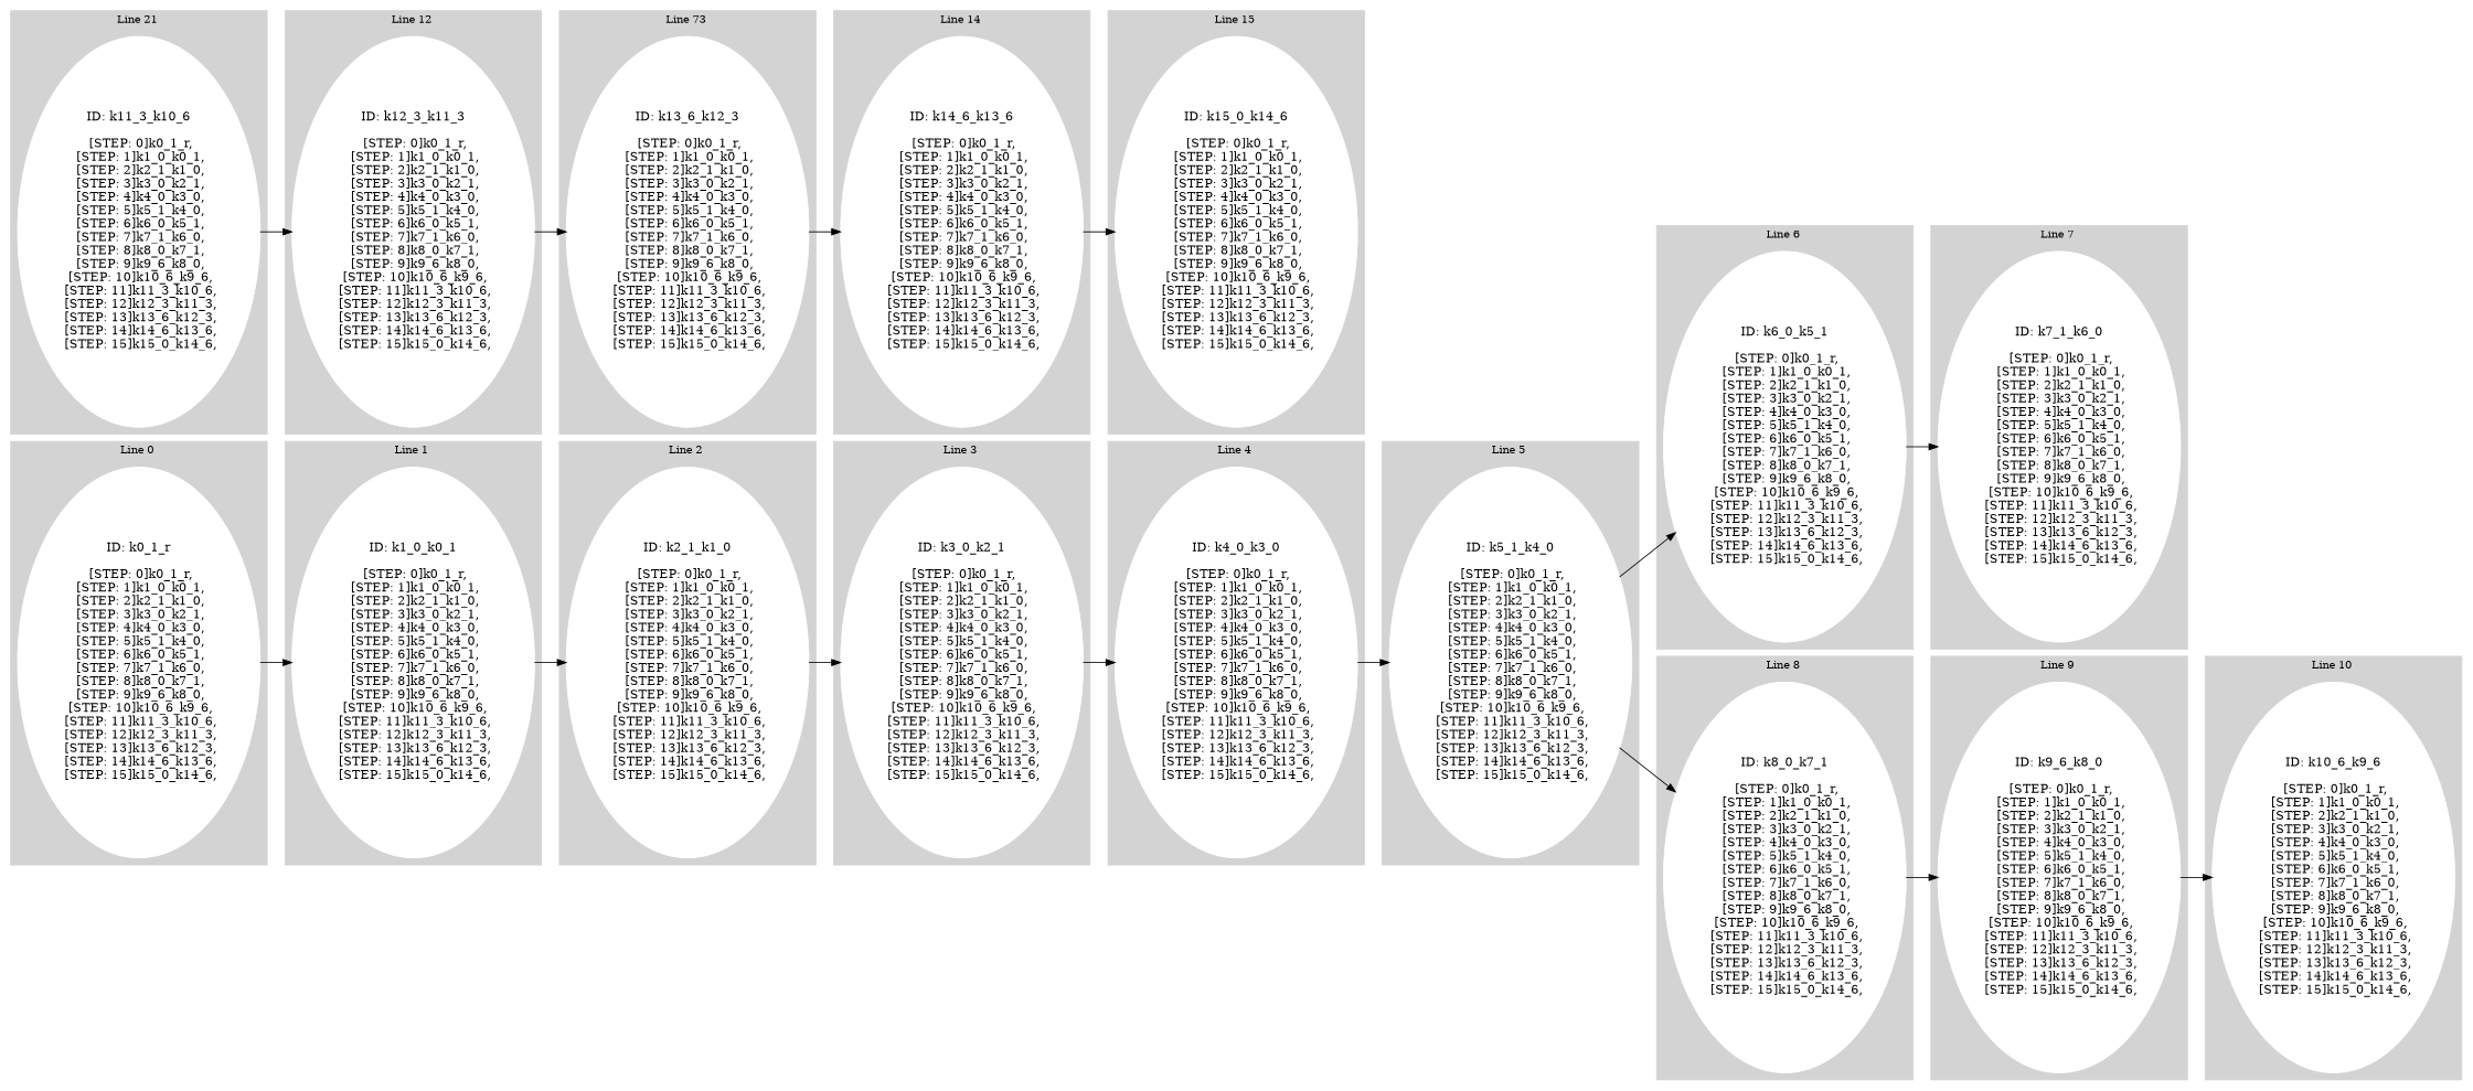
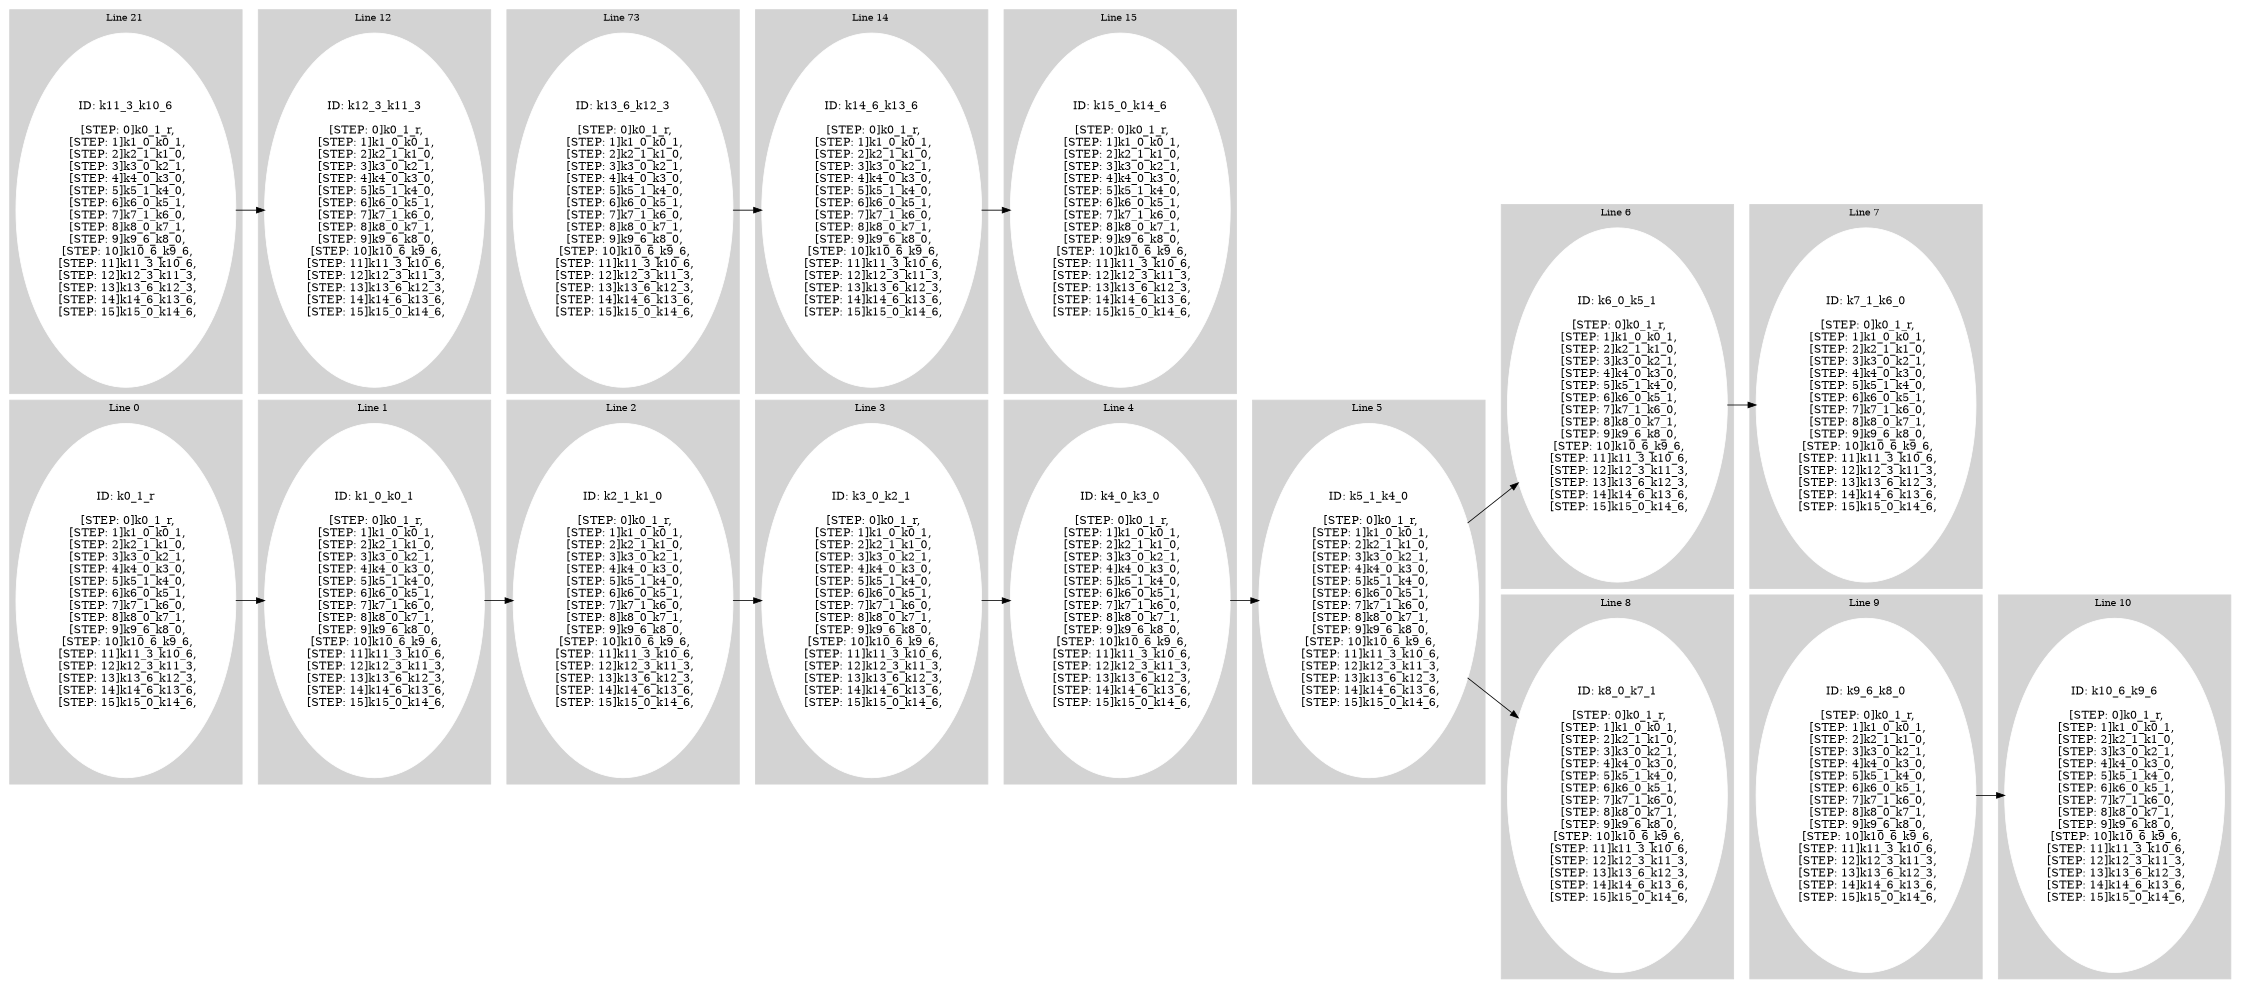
  digraph {
    compound="true "
    rankdir=LR
    node [color=white style=filled]
    n1 [label=<<BR /> ID: k1_0_k0_1 <BR /> <BR /> [STEP: 0]k0_1_r,<BR /> [STEP: 1]k1_0_k0_1,<BR /> [STEP: 2]k2_1_k1_0,<BR /> [STEP: 3]k3_0_k2_1,<BR /> [STEP: 4]k4_0_k3_0,<BR /> [STEP: 5]k5_1_k4_0,<BR /> [STEP: 6]k6_0_k5_1,<BR /> [STEP: 7]k7_1_k6_0,<BR /> [STEP: 8]k8_0_k7_1,<BR /> [STEP: 9]k9_6_k8_0,<BR /> [STEP: 10]k10_6_k9_6,<BR /> [STEP: 11]k11_3_k10_6,<BR /> [STEP: 12]k12_3_k11_3,<BR /> [STEP: 13]k13_6_k12_3,<BR /> [STEP: 14]k14_6_k13_6,<BR /> [STEP: 15]k15_0_k14_6,<BR /> >]
    n2 [label=<<BR /> ID: k0_1_r <BR /> <BR /> [STEP: 0]k0_1_r,<BR /> [STEP: 1]k1_0_k0_1,<BR /> [STEP: 2]k2_1_k1_0,<BR /> [STEP: 3]k3_0_k2_1,<BR /> [STEP: 4]k4_0_k3_0,<BR /> [STEP: 5]k5_1_k4_0,<BR /> [STEP: 6]k6_0_k5_1,<BR /> [STEP: 7]k7_1_k6_0,<BR /> [STEP: 8]k8_0_k7_1,<BR /> [STEP: 9]k9_6_k8_0,<BR /> [STEP: 10]k10_6_k9_6,<BR /> [STEP: 11]k11_3_k10_6,<BR /> [STEP: 12]k12_3_k11_3,<BR /> [STEP: 13]k13_6_k12_3,<BR /> [STEP: 14]k14_6_k13_6,<BR /> [STEP: 15]k15_0_k14_6,<BR /> >]
    n3 [label=<<BR /> ID: k2_1_k1_0 <BR /> <BR /> [STEP: 0]k0_1_r,<BR /> [STEP: 1]k1_0_k0_1,<BR /> [STEP: 2]k2_1_k1_0,<BR /> [STEP: 3]k3_0_k2_1,<BR /> [STEP: 4]k4_0_k3_0,<BR /> [STEP: 5]k5_1_k4_0,<BR /> [STEP: 6]k6_0_k5_1,<BR /> [STEP: 7]k7_1_k6_0,<BR /> [STEP: 8]k8_0_k7_1,<BR /> [STEP: 9]k9_6_k8_0,<BR /> [STEP: 10]k10_6_k9_6,<BR /> [STEP: 11]k11_3_k10_6,<BR /> [STEP: 12]k12_3_k11_3,<BR /> [STEP: 13]k13_6_k12_3,<BR /> [STEP: 14]k14_6_k13_6,<BR /> [STEP: 15]k15_0_k14_6,<BR /> >]
    n4 [label=<<BR /> ID: k3_0_k2_1 <BR /> <BR /> [STEP: 0]k0_1_r,<BR /> [STEP: 1]k1_0_k0_1,<BR /> [STEP: 2]k2_1_k1_0,<BR /> [STEP: 3]k3_0_k2_1,<BR /> [STEP: 4]k4_0_k3_0,<BR /> [STEP: 5]k5_1_k4_0,<BR /> [STEP: 6]k6_0_k5_1,<BR /> [STEP: 7]k7_1_k6_0,<BR /> [STEP: 8]k8_0_k7_1,<BR /> [STEP: 9]k9_6_k8_0,<BR /> [STEP: 10]k10_6_k9_6,<BR /> [STEP: 11]k11_3_k10_6,<BR /> [STEP: 12]k12_3_k11_3,<BR /> [STEP: 13]k13_6_k12_3,<BR /> [STEP: 14]k14_6_k13_6,<BR /> [STEP: 15]k15_0_k14_6,<BR /> >]
    n5 [label=<<BR /> ID: k4_0_k3_0 <BR /> <BR /> [STEP: 0]k0_1_r,<BR /> [STEP: 1]k1_0_k0_1,<BR /> [STEP: 2]k2_1_k1_0,<BR /> [STEP: 3]k3_0_k2_1,<BR /> [STEP: 4]k4_0_k3_0,<BR /> [STEP: 5]k5_1_k4_0,<BR /> [STEP: 6]k6_0_k5_1,<BR /> [STEP: 7]k7_1_k6_0,<BR /> [STEP: 8]k8_0_k7_1,<BR /> [STEP: 9]k9_6_k8_0,<BR /> [STEP: 10]k10_6_k9_6,<BR /> [STEP: 11]k11_3_k10_6,<BR /> [STEP: 12]k12_3_k11_3,<BR /> [STEP: 13]k13_6_k12_3,<BR /> [STEP: 14]k14_6_k13_6,<BR /> [STEP: 15]k15_0_k14_6,<BR /> >]
    n6 [label=<<BR /> ID: k5_1_k4_0 <BR /> <BR /> [STEP: 0]k0_1_r,<BR /> [STEP: 1]k1_0_k0_1,<BR /> [STEP: 2]k2_1_k1_0,<BR /> [STEP: 3]k3_0_k2_1,<BR /> [STEP: 4]k4_0_k3_0,<BR /> [STEP: 5]k5_1_k4_0,<BR /> [STEP: 6]k6_0_k5_1,<BR /> [STEP: 7]k7_1_k6_0,<BR /> [STEP: 8]k8_0_k7_1,<BR /> [STEP: 9]k9_6_k8_0,<BR /> [STEP: 10]k10_6_k9_6,<BR /> [STEP: 11]k11_3_k10_6,<BR /> [STEP: 12]k12_3_k11_3,<BR /> [STEP: 13]k13_6_k12_3,<BR /> [STEP: 14]k14_6_k13_6,<BR /> [STEP: 15]k15_0_k14_6,<BR /> >]
    n7 [label=<<BR /> ID: k6_0_k5_1 <BR /> <BR /> [STEP: 0]k0_1_r,<BR /> [STEP: 1]k1_0_k0_1,<BR /> [STEP: 2]k2_1_k1_0,<BR /> [STEP: 3]k3_0_k2_1,<BR /> [STEP: 4]k4_0_k3_0,<BR /> [STEP: 5]k5_1_k4_0,<BR /> [STEP: 6]k6_0_k5_1,<BR /> [STEP: 7]k7_1_k6_0,<BR /> [STEP: 8]k8_0_k7_1,<BR /> [STEP: 9]k9_6_k8_0,<BR /> [STEP: 10]k10_6_k9_6,<BR /> [STEP: 11]k11_3_k10_6,<BR /> [STEP: 12]k12_3_k11_3,<BR /> [STEP: 13]k13_6_k12_3,<BR /> [STEP: 14]k14_6_k13_6,<BR /> [STEP: 15]k15_0_k14_6,<BR /> >]
    n8 [label=<<BR /> ID: k7_1_k6_0 <BR /> <BR /> [STEP: 0]k0_1_r,<BR /> [STEP: 1]k1_0_k0_1,<BR /> [STEP: 2]k2_1_k1_0,<BR /> [STEP: 3]k3_0_k2_1,<BR /> [STEP: 4]k4_0_k3_0,<BR /> [STEP: 5]k5_1_k4_0,<BR /> [STEP: 6]k6_0_k5_1,<BR /> [STEP: 7]k7_1_k6_0,<BR /> [STEP: 8]k8_0_k7_1,<BR /> [STEP: 9]k9_6_k8_0,<BR /> [STEP: 10]k10_6_k9_6,<BR /> [STEP: 11]k11_3_k10_6,<BR /> [STEP: 12]k12_3_k11_3,<BR /> [STEP: 13]k13_6_k12_3,<BR /> [STEP: 14]k14_6_k13_6,<BR /> [STEP: 15]k15_0_k14_6,<BR /> >]
    n9 [label=<<BR /> ID: k8_0_k7_1 <BR /> <BR /> [STEP: 0]k0_1_r,<BR /> [STEP: 1]k1_0_k0_1,<BR /> [STEP: 2]k2_1_k1_0,<BR /> [STEP: 3]k3_0_k2_1,<BR /> [STEP: 4]k4_0_k3_0,<BR /> [STEP: 5]k5_1_k4_0,<BR /> [STEP: 6]k6_0_k5_1,<BR /> [STEP: 7]k7_1_k6_0,<BR /> [STEP: 8]k8_0_k7_1,<BR /> [STEP: 9]k9_6_k8_0,<BR /> [STEP: 10]k10_6_k9_6,<BR /> [STEP: 11]k11_3_k10_6,<BR /> [STEP: 12]k12_3_k11_3,<BR /> [STEP: 13]k13_6_k12_3,<BR /> [STEP: 14]k14_6_k13_6,<BR /> [STEP: 15]k15_0_k14_6,<BR /> >]
    n10 [label=<<BR /> ID: k9_6_k8_0 <BR /> <BR /> [STEP: 0]k0_1_r,<BR /> [STEP: 1]k1_0_k0_1,<BR /> [STEP: 2]k2_1_k1_0,<BR /> [STEP: 3]k3_0_k2_1,<BR /> [STEP: 4]k4_0_k3_0,<BR /> [STEP: 5]k5_1_k4_0,<BR /> [STEP: 6]k6_0_k5_1,<BR /> [STEP: 7]k7_1_k6_0,<BR /> [STEP: 8]k8_0_k7_1,<BR /> [STEP: 9]k9_6_k8_0,<BR /> [STEP: 10]k10_6_k9_6,<BR /> [STEP: 11]k11_3_k10_6,<BR /> [STEP: 12]k12_3_k11_3,<BR /> [STEP: 13]k13_6_k12_3,<BR /> [STEP: 14]k14_6_k13_6,<BR /> [STEP: 15]k15_0_k14_6,<BR /> >]
    n11 [label=<<BR /> ID: k10_6_k9_6 <BR /> <BR /> [STEP: 0]k0_1_r,<BR /> [STEP: 1]k1_0_k0_1,<BR /> [STEP: 2]k2_1_k1_0,<BR /> [STEP: 3]k3_0_k2_1,<BR /> [STEP: 4]k4_0_k3_0,<BR /> [STEP: 5]k5_1_k4_0,<BR /> [STEP: 6]k6_0_k5_1,<BR /> [STEP: 7]k7_1_k6_0,<BR /> [STEP: 8]k8_0_k7_1,<BR /> [STEP: 9]k9_6_k8_0,<BR /> [STEP: 10]k10_6_k9_6,<BR /> [STEP: 11]k11_3_k10_6,<BR /> [STEP: 12]k12_3_k11_3,<BR /> [STEP: 13]k13_6_k12_3,<BR /> [STEP: 14]k14_6_k13_6,<BR /> [STEP: 15]k15_0_k14_6,<BR /> >]
    n12 [label=<<BR /> ID: k11_3_k10_6 <BR /> <BR /> [STEP: 0]k0_1_r,<BR /> [STEP: 1]k1_0_k0_1,<BR /> [STEP: 2]k2_1_k1_0,<BR /> [STEP: 3]k3_0_k2_1,<BR /> [STEP: 4]k4_0_k3_0,<BR /> [STEP: 5]k5_1_k4_0,<BR /> [STEP: 6]k6_0_k5_1,<BR /> [STEP: 7]k7_1_k6_0,<BR /> [STEP: 8]k8_0_k7_1,<BR /> [STEP: 9]k9_6_k8_0,<BR /> [STEP: 10]k10_6_k9_6,<BR /> [STEP: 11]k11_3_k10_6,<BR /> [STEP: 12]k12_3_k11_3,<BR /> [STEP: 13]k13_6_k12_3,<BR /> [STEP: 14]k14_6_k13_6,<BR /> [STEP: 15]k15_0_k14_6,<BR /> >]
    n13 [label=<<BR /> ID: k12_3_k11_3 <BR /> <BR /> [STEP: 0]k0_1_r,<BR /> [STEP: 1]k1_0_k0_1,<BR /> [STEP: 2]k2_1_k1_0,<BR /> [STEP: 3]k3_0_k2_1,<BR /> [STEP: 4]k4_0_k3_0,<BR /> [STEP: 5]k5_1_k4_0,<BR /> [STEP: 6]k6_0_k5_1,<BR /> [STEP: 7]k7_1_k6_0,<BR /> [STEP: 8]k8_0_k7_1,<BR /> [STEP: 9]k9_6_k8_0,<BR /> [STEP: 10]k10_6_k9_6,<BR /> [STEP: 11]k11_3_k10_6,<BR /> [STEP: 12]k12_3_k11_3,<BR /> [STEP: 13]k13_6_k12_3,<BR /> [STEP: 14]k14_6_k13_6,<BR /> [STEP: 15]k15_0_k14_6,<BR /> >]
    n14 [label=<<BR /> ID: k13_6_k12_3 <BR /> <BR /> [STEP: 0]k0_1_r,<BR /> [STEP: 1]k1_0_k0_1,<BR /> [STEP: 2]k2_1_k1_0,<BR /> [STEP: 3]k3_0_k2_1,<BR /> [STEP: 4]k4_0_k3_0,<BR /> [STEP: 5]k5_1_k4_0,<BR /> [STEP: 6]k6_0_k5_1,<BR /> [STEP: 7]k7_1_k6_0,<BR /> [STEP: 8]k8_0_k7_1,<BR /> [STEP: 9]k9_6_k8_0,<BR /> [STEP: 10]k10_6_k9_6,<BR /> [STEP: 11]k11_3_k10_6,<BR /> [STEP: 12]k12_3_k11_3,<BR /> [STEP: 13]k13_6_k12_3,<BR /> [STEP: 14]k14_6_k13_6,<BR /> [STEP: 15]k15_0_k14_6,<BR /> >]
    n15 [label=<<BR /> ID: k14_6_k13_6 <BR /> <BR /> [STEP: 0]k0_1_r,<BR /> [STEP: 1]k1_0_k0_1,<BR /> [STEP: 2]k2_1_k1_0,<BR /> [STEP: 3]k3_0_k2_1,<BR /> [STEP: 4]k4_0_k3_0,<BR /> [STEP: 5]k5_1_k4_0,<BR /> [STEP: 6]k6_0_k5_1,<BR /> [STEP: 7]k7_1_k6_0,<BR /> [STEP: 8]k8_0_k7_1,<BR /> [STEP: 9]k9_6_k8_0,<BR /> [STEP: 10]k10_6_k9_6,<BR /> [STEP: 11]k11_3_k10_6,<BR /> [STEP: 12]k12_3_k11_3,<BR /> [STEP: 13]k13_6_k12_3,<BR /> [STEP: 14]k14_6_k13_6,<BR /> [STEP: 15]k15_0_k14_6,<BR /> >]
    n16 [label=<<BR /> ID: k15_0_k14_6 <BR /> <BR /> [STEP: 0]k0_1_r,<BR /> [STEP: 1]k1_0_k0_1,<BR /> [STEP: 2]k2_1_k1_0,<BR /> [STEP: 3]k3_0_k2_1,<BR /> [STEP: 4]k4_0_k3_0,<BR /> [STEP: 5]k5_1_k4_0,<BR /> [STEP: 6]k6_0_k5_1,<BR /> [STEP: 7]k7_1_k6_0,<BR /> [STEP: 8]k8_0_k7_1,<BR /> [STEP: 9]k9_6_k8_0,<BR /> [STEP: 10]k10_6_k9_6,<BR /> [STEP: 11]k11_3_k10_6,<BR /> [STEP: 12]k12_3_k11_3,<BR /> [STEP: 13]k13_6_k12_3,<BR /> [STEP: 14]k14_6_k13_6,<BR /> [STEP: 15]k15_0_k14_6,<BR /> >]
    subgraph cluster_1 {
      color=lightgrey
      fontsize=12
      label="Line 1 "
      style=filled
      n1
    }
    subgraph cluster_2 {
      color=lightgrey
      fontsize=12
      label="Line 0 "
      style=filled
      n2
    }
    subgraph cluster_3 {
      color=lightgrey
      fontsize=12
      label="Line 2 "
      style=filled
      n3
    }
    subgraph cluster_4 {
      color=lightgrey
      fontsize=12
      label="Line 3 "
      style=filled
      n4
    }
    subgraph cluster_5 {
      color=lightgrey
      fontsize=12
      label="Line 4 "
      style=filled
      n5
    }
    subgraph cluster_6 {
      color=lightgrey
      fontsize=12
      label="Line 5 "
      style=filled
      n6
    }
    subgraph cluster_7 {
      color=lightgrey
      fontsize=12
      label="Line 6 "
      style=filled
      n7
    }
    subgraph cluster_8 {
      color=lightgrey
      fontsize=12
      label="Line 7 "
      style=filled
      n8
    }
    subgraph cluster_9 {
      color=lightgrey
      fontsize=12
      label="Line 8 "
      style=filled
      n9
    }
    subgraph cluster_10 {
      color=lightgrey
      fontsize=12
      label="Line 9 "
      style=filled
      n10
    }
    subgraph cluster_11 {
      color=lightgrey
      fontsize=12
      label="Line 10 "
      style=filled
      n11
    }
    subgraph cluster_12 {
      color=lightgrey
      fontsize=12
      label="Line 21 "
      style=filled
      n12
    }
    subgraph cluster_13 {
      color=lightgrey
      fontsize=12
      label="Line 12 "
      style=filled
      n13
    }
    subgraph cluster_14 {
      color=lightgrey
      fontsize=12
      label="Line 73 "
      style=filled
      n14
    }
    subgraph cluster_15 {
      color=lightgrey
      fontsize=12
      label="Line 14 "
      style=filled
      n15
    }
    subgraph cluster_16 {
      color=lightgrey
      fontsize=12
      label="Line 15 "
      style=filled
      n16
    }
    n1 -> n3
    n2 -> n1
    n3 -> n4
    n4 -> n5
    n5 -> n6
    n6 -> n7
    n6 -> n9
    n7 -> n8
-   n9 -> n10
    n10 -> n11
    n12 -> n13
-   n13 -> n14
    n14 -> n15
    n15 -> n16
  }
